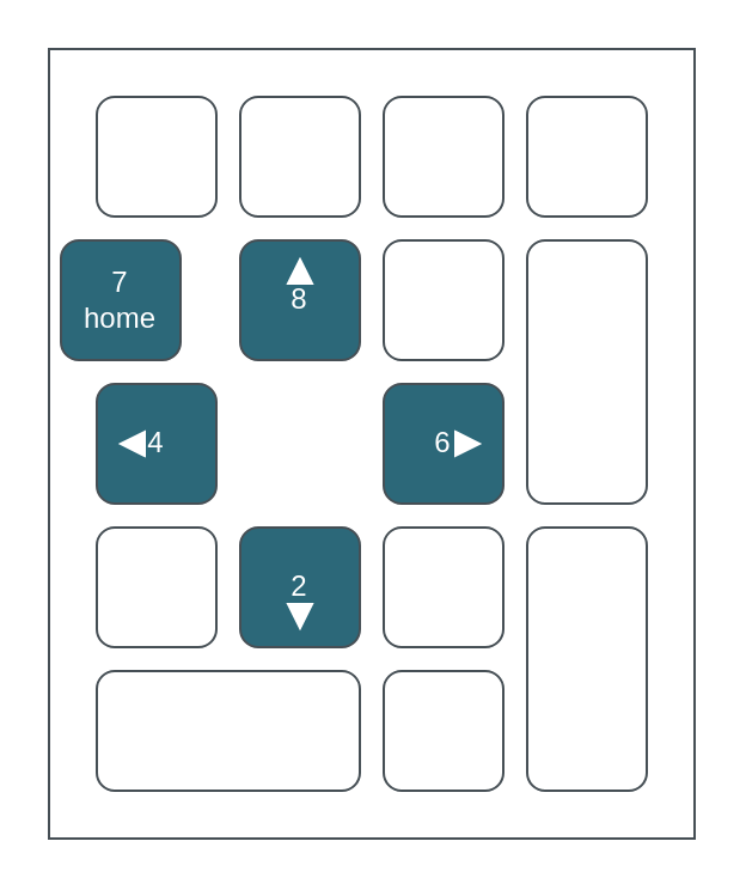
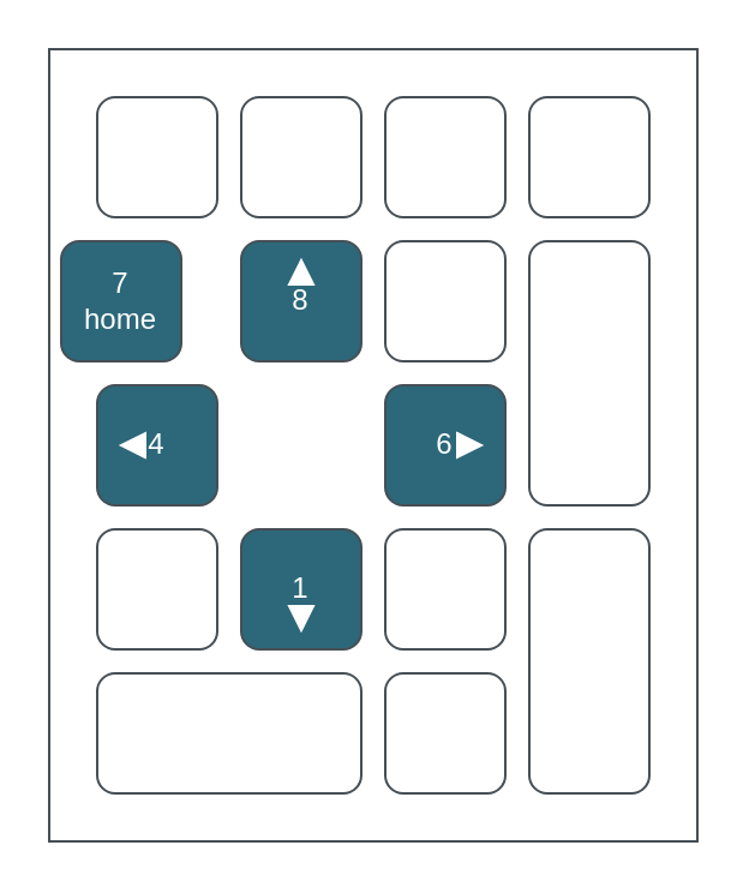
  <mxCell id="0" />
  <mxCell id="1" parent="0" />
  <mxCell id="2" value="" style="rounded=0;whiteSpace=wrap;html=1;fillColor=none;strokeColor=#464F55;" vertex="1" parent="1"><mxGeometry x="20" y="20" width="270" height="330" as="geometry" /></mxCell>
  <mxCell id="3" value="" style="rounded=1;whiteSpace=wrap;html=1;strokeColor=#464F55;" parent="1" vertex="1"><mxGeometry x="40" y="40" width="50" height="50" as="geometry" /></mxCell>
  <mxCell id="4" value="" style="rounded=1;whiteSpace=wrap;html=1;strokeColor=#464F55;" parent="1" vertex="1"><mxGeometry x="100" y="40" width="50" height="50" as="geometry" /></mxCell>
  <mxCell id="5" value="" style="rounded=1;whiteSpace=wrap;html=1;strokeColor=#464F55;" parent="1" vertex="1"><mxGeometry x="160" y="40" width="50" height="50" as="geometry" /></mxCell>
  <mxCell id="6" value="" style="rounded=1;whiteSpace=wrap;html=1;strokeColor=#464F55;" parent="1" vertex="1"><mxGeometry x="220" y="40" width="50" height="50" as="geometry" /></mxCell>
  <mxCell id="7" value="&lt;font color=&quot;#ffffff&quot;&gt;7&lt;br style=&quot;border-color: var(--border-color);&quot;&gt;home&lt;/font&gt;" style="rounded=1;whiteSpace=wrap;html=1;fillColor=#2C6879;strokeColor=#464F55;" parent="1" vertex="1"><mxGeometry x="25" y="100" width="50" height="50" as="geometry" /></mxCell>
  <mxCell id="8" value="&lt;font color=&quot;#ffffff&quot;&gt;8&lt;/font&gt;" style="rounded=1;whiteSpace=wrap;html=1;fillColor=#2C6879;strokeColor=#464F55;" parent="1" vertex="1"><mxGeometry x="100" y="100" width="50" height="50" as="geometry" /></mxCell>
  <mxCell id="9" value="" style="rounded=1;whiteSpace=wrap;html=1;strokeColor=#464F55;" parent="1" vertex="1"><mxGeometry x="160" y="100" width="50" height="50" as="geometry" /></mxCell>
  <mxCell id="10" value="&lt;font color=&quot;#ffffff&quot;&gt;4&lt;/font&gt;" style="rounded=1;whiteSpace=wrap;html=1;fillColor=#2C6879;strokeColor=#464F55;" parent="1" vertex="1"><mxGeometry x="40" y="160" width="50" height="50" as="geometry" /></mxCell>
  <mxCell id="11" value="&lt;font color=&quot;#ffffff&quot;&gt;6&lt;/font&gt;" style="rounded=1;whiteSpace=wrap;html=1;fillColor=#2C6879;strokeColor=#464F55;" parent="1" vertex="1"><mxGeometry x="160" y="160" width="50" height="50" as="geometry" /></mxCell>
  <mxCell id="12" value="" style="rounded=1;whiteSpace=wrap;html=1;strokeColor=#464F55;" parent="1" vertex="1"><mxGeometry x="220" y="100" width="50" height="110" as="geometry" /></mxCell>
  <mxCell id="13" value="" style="rounded=1;whiteSpace=wrap;html=1;strokeColor=#464F55;" parent="1" vertex="1"><mxGeometry x="40" y="220" width="50" height="50" as="geometry" /></mxCell>
- <mxCell id="14" value="&lt;font color=&quot;#ffffff&quot;&gt;2&lt;/font&gt;" style="rounded=1;whiteSpace=wrap;html=1;fillColor=#2C6879;strokeColor=#464F55;" parent="1" vertex="1"><mxGeometry x="100" y="220" width="50" height="50" as="geometry" /></mxCell>
+ <mxCell id="14" value="&lt;font color=&quot;#ffffff&quot;&gt;1&lt;/font&gt;" style="rounded=1;whiteSpace=wrap;html=1;fillColor=#2C6879;strokeColor=#464F55;" parent="1" vertex="1"><mxGeometry x="100" y="220" width="50" height="50" as="geometry" /></mxCell>
  <mxCell id="15" value="" style="rounded=1;whiteSpace=wrap;html=1;strokeColor=#464F55;" parent="1" vertex="1"><mxGeometry x="160" y="220" width="50" height="50" as="geometry" /></mxCell>
  <mxCell id="16" value="" style="rounded=1;whiteSpace=wrap;html=1;strokeColor=#464F55;" parent="1" vertex="1"><mxGeometry x="40" y="280" width="110" height="50" as="geometry" /></mxCell>
  <mxCell id="17" value="" style="rounded=1;whiteSpace=wrap;html=1;strokeColor=#464F55;" parent="1" vertex="1"><mxGeometry x="160" y="280" width="50" height="50" as="geometry" /></mxCell>
  <mxCell id="18" value="" style="rounded=1;whiteSpace=wrap;html=1;strokeColor=#464F55;" parent="1" vertex="1"><mxGeometry x="220" y="220" width="50" height="110" as="geometry" /></mxCell>
  <mxCell id="19" value="" style="triangle;whiteSpace=wrap;html=1;strokeColor=#FFFFFF;" parent="1" vertex="1"><mxGeometry x="190" y="180" width="10" height="10" as="geometry" /></mxCell>
  <mxCell id="20" value="" style="triangle;whiteSpace=wrap;html=1;rotation=-180;strokeColor=#FFFFFF;" parent="1" vertex="1"><mxGeometry x="50" y="180" width="10" height="10" as="geometry" /></mxCell>
  <mxCell id="21" value="" style="triangle;whiteSpace=wrap;html=1;rotation=90;strokeColor=#FFFFFF;" parent="1" vertex="1"><mxGeometry x="120" y="252" width="10" height="10" as="geometry" /></mxCell>
  <mxCell id="22" value="" style="triangle;whiteSpace=wrap;html=1;rotation=-90;strokeColor=#FFFFFF;" parent="1" vertex="1"><mxGeometry x="120" y="108" width="10" height="10" as="geometry" /></mxCell>
